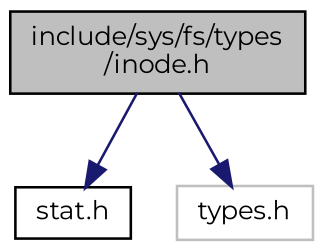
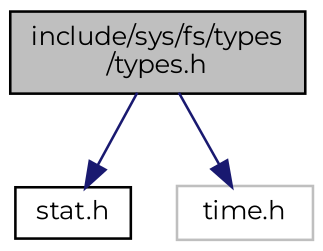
  digraph {
    fontname=Montserrat
    node [color=black fillcolor=white fontname=Montserrat fontsize=10 shape=record style=filled]
    edge [color=midnightblue fontname=Montserrat fontsize=10 labelfontname=Helvetica labelfontsize=10 style=solid]
-   n1 [fillcolor=grey75 fontcolor=black height=0.2 label="include/sys/fs/types\l/inode.h" width=0.4]
+   n1 [fillcolor=grey75 fontcolor=black height=0.2 label="include/sys/fs/types\l/types.h" width=0.4]
    n2 [height=0.2 label="stat.h" width=0.4]
-   n3 [color=grey75 height=0.2 label="types.h" width=0.4]
+   n3 [color=grey75 height=0.2 label="time.h" width=0.4]
    n1 -> n2
    n1 -> n3
  }
